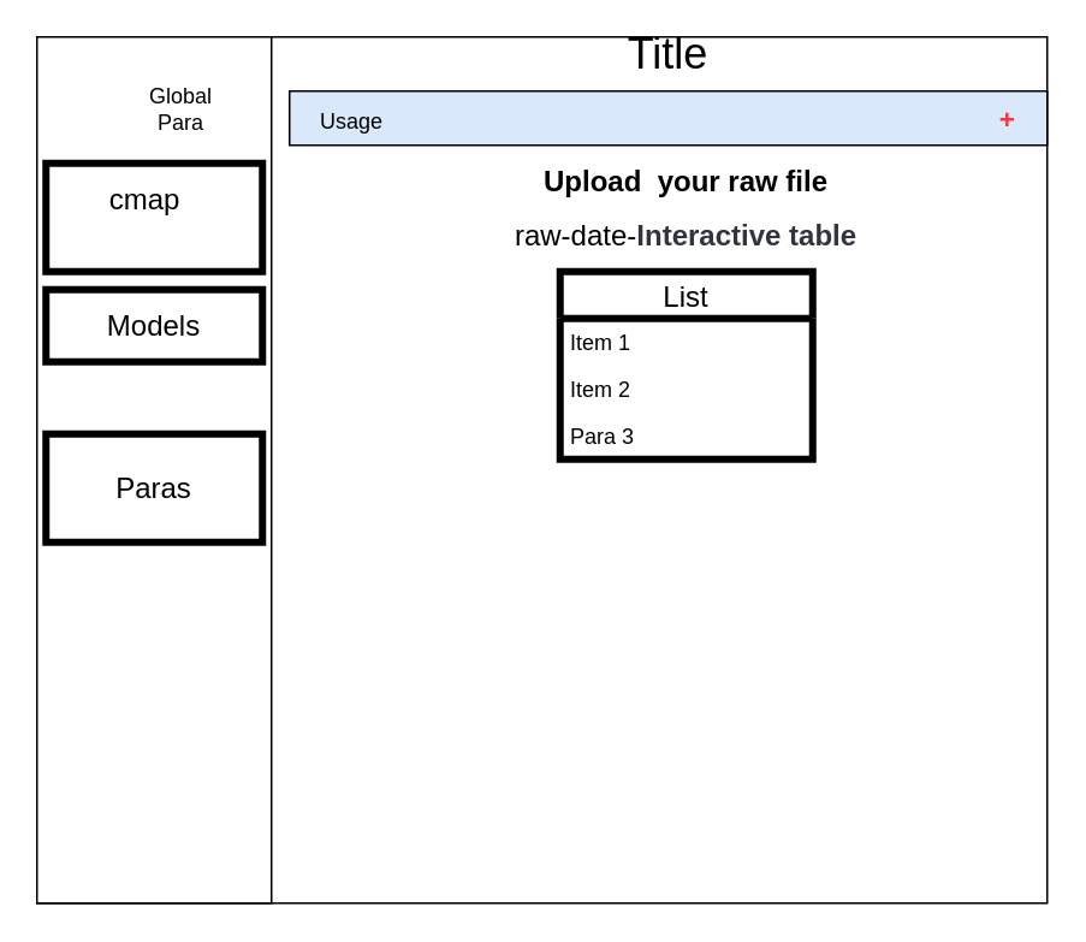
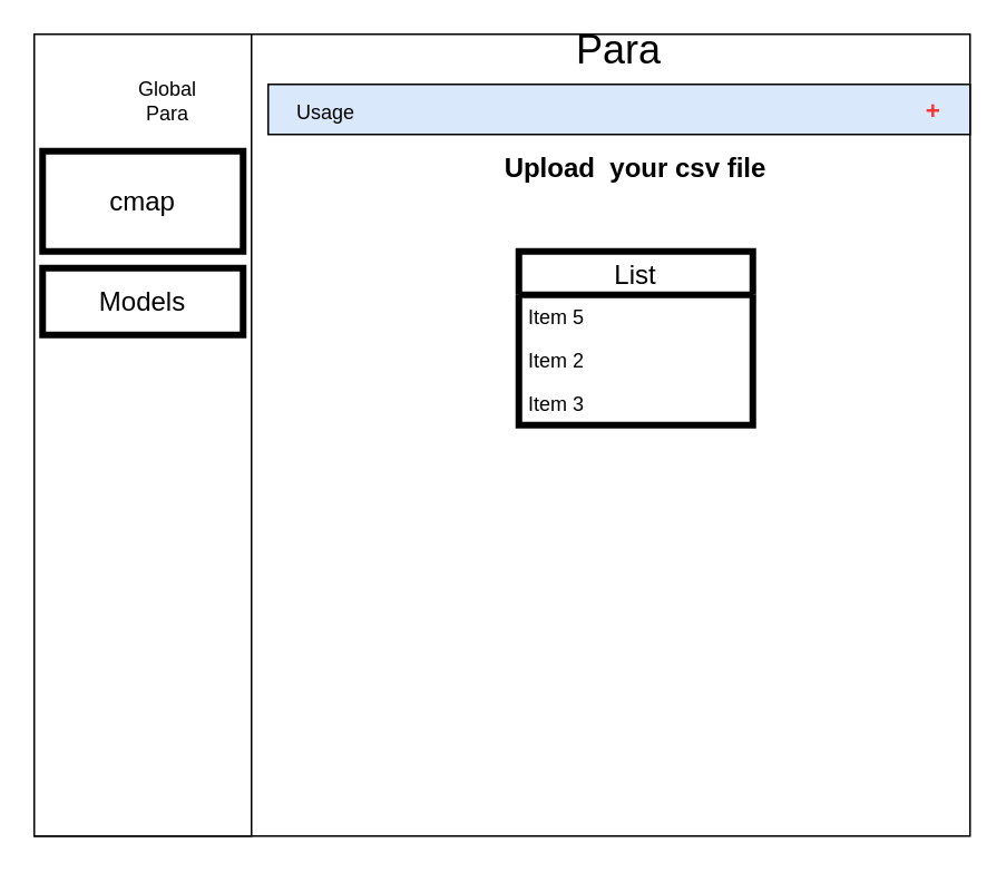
  <mxCell id="0" />
  <mxCell id="1" parent="0" />
  <mxCell id="2" value="" style="rounded=0;whiteSpace=wrap;html=1;" parent="1" vertex="1"><mxGeometry y="20" width="560" height="480" as="geometry" x="20" /></mxCell>
- <mxCell id="3" value="Upload&amp;nbsp; your raw file" style="text;html=1;strokeColor=none;fillColor=none;align=center;verticalAlign=middle;whiteSpace=wrap;rounded=0;fontStyle=1;fontSize=16;" parent="1" vertex="1"><mxGeometry x="280" y="90" width="200" height="20" as="geometry" /></mxCell>
+ <mxCell id="3" value="Upload&amp;nbsp; your csv file" style="text;html=1;strokeColor=none;fillColor=none;align=center;verticalAlign=middle;whiteSpace=wrap;rounded=0;fontStyle=1;fontSize=16;" parent="1" vertex="1"><mxGeometry x="280" y="90" width="200" height="20" as="geometry" /></mxCell>
  <mxCell id="4" value="" style="rounded=0;whiteSpace=wrap;html=1;" parent="1" vertex="1"><mxGeometry y="20" width="130" height="480" as="geometry" x="20" /></mxCell>
  <mxCell id="5" value="Global Para" style="text;html=1;strokeColor=none;fillColor=none;align=center;verticalAlign=middle;whiteSpace=wrap;rounded=0;" parent="1" vertex="1"><mxGeometry x="80" y="50" width="40" height="20" as="geometry" /></mxCell>
- <mxCell id="6" value="&lt;font style=&quot;font-size: 16px;&quot;&gt;raw-date-&lt;span style=&quot;color: rgb(49, 51, 63); font-family: &amp;quot;source sans pro&amp;quot;, sans-serif; font-weight: 700; background-color: rgb(255, 255, 255); font-size: 16px;&quot;&gt;Interactive table&lt;/span&gt;&lt;/font&gt;" style="text;html=1;strokeColor=none;fillColor=none;align=center;verticalAlign=middle;whiteSpace=wrap;rounded=0;fontSize=16;" parent="1" vertex="1"><mxGeometry x="260" y="120" width="240" height="20" as="geometry" /></mxCell>
  <mxCell id="7" value="Usage&amp;nbsp; &amp;nbsp; &amp;nbsp; &amp;nbsp; &amp;nbsp; &amp;nbsp; &amp;nbsp; &amp;nbsp; &amp;nbsp; &amp;nbsp; &amp;nbsp; &amp;nbsp; &amp;nbsp; &amp;nbsp; &amp;nbsp; &amp;nbsp; &amp;nbsp; &amp;nbsp; &amp;nbsp; &amp;nbsp; &amp;nbsp; &amp;nbsp; &amp;nbsp; &amp;nbsp; &amp;nbsp; &amp;nbsp; &amp;nbsp; &amp;nbsp; &amp;nbsp; &amp;nbsp; &amp;nbsp; &amp;nbsp; &amp;nbsp; &amp;nbsp; &amp;nbsp; &amp;nbsp; &amp;nbsp; &amp;nbsp; &amp;nbsp; &amp;nbsp; &amp;nbsp; &amp;nbsp; &amp;nbsp; &amp;nbsp; &amp;nbsp; &amp;nbsp; &amp;nbsp; &amp;nbsp; &amp;nbsp; &amp;nbsp; &lt;font style=&quot;font-size: 15px&quot;&gt;&amp;nbsp; &lt;b&gt;&lt;font color=&quot;#ff3333&quot;&gt;+&lt;/font&gt;&lt;/b&gt;&lt;/font&gt;" style="rounded=0;whiteSpace=wrap;html=1;fillColor=#dae8fc;" vertex="1" parent="1"><mxGeometry x="160" y="50" width="420" height="30" as="geometry" /></mxCell>
- <mxCell id="8" value="Title" style="text;html=1;strokeColor=none;fillColor=none;align=center;verticalAlign=middle;whiteSpace=wrap;rounded=0;strokeWidth=4;fontSize=24;" vertex="1" parent="1"><mxGeometry x="350" y="20" width="40" height="20" as="geometry" /></mxCell>
+ <mxCell id="8" value="Para" style="text;html=1;strokeColor=none;fillColor=none;align=center;verticalAlign=middle;whiteSpace=wrap;rounded=0;strokeWidth=4;fontSize=24;" vertex="1" parent="1"><mxGeometry x="350" y="20" width="40" height="20" as="geometry" /></mxCell>
  <mxCell id="9" value="" style="rounded=0;whiteSpace=wrap;html=1;strokeWidth=4;fontSize=16;" vertex="1" parent="1"><mxGeometry x="25" y="90" width="120" height="60" as="geometry" /></mxCell>
- <mxCell id="10" value="cmap" style="text;html=1;strokeColor=none;fillColor=none;align=center;verticalAlign=middle;whiteSpace=wrap;rounded=0;fontSize=16;" vertex="1" parent="1"><mxGeometry x="60" y="100" width="40" height="20" as="geometry" /></mxCell>
+ <mxCell id="10" value="cmap" style="text;html=1;strokeColor=none;fillColor=none;align=center;verticalAlign=middle;whiteSpace=wrap;rounded=0;fontSize=16;" vertex="1" parent="1"><mxGeometry x="65" y="110" width="40" height="20" as="geometry" /></mxCell>
  <mxCell id="11" value="Models" style="rounded=0;whiteSpace=wrap;html=1;strokeWidth=4;fontSize=16;" vertex="1" parent="1"><mxGeometry x="25" y="160" width="120" height="40" as="geometry" /></mxCell>
- <mxCell id="12" value="Paras" style="rounded=0;whiteSpace=wrap;html=1;strokeWidth=4;fontSize=16;" vertex="1" parent="1"><mxGeometry x="25" y="240" width="120" height="60" as="geometry" /></mxCell>
  <mxCell id="13" value="List" style="swimlane;fontStyle=0;childLayout=stackLayout;horizontal=1;startSize=26;fillColor=none;horizontalStack=0;resizeParent=1;resizeParentMax=0;resizeLast=0;collapsible=1;marginBottom=0;strokeWidth=4;fontSize=16;" vertex="1" parent="1"><mxGeometry x="310" y="150" width="140" height="104" as="geometry" /></mxCell>
- <mxCell id="14" value="Item 1" style="text;strokeColor=none;fillColor=none;align=left;verticalAlign=top;spacingLeft=4;spacingRight=4;overflow=hidden;rotatable=0;points=[[0,0.5],[1,0.5]];portConstraint=eastwest;" vertex="1" parent="13"><mxGeometry y="26" width="140" height="26" as="geometry" /></mxCell>
+ <mxCell id="14" value="Item 5" style="text;strokeColor=none;fillColor=none;align=left;verticalAlign=top;spacingLeft=4;spacingRight=4;overflow=hidden;rotatable=0;points=[[0,0.5],[1,0.5]];portConstraint=eastwest;" vertex="1" parent="13"><mxGeometry y="26" width="140" height="26" as="geometry" /></mxCell>
  <mxCell id="15" value="Item 2" style="text;strokeColor=none;fillColor=none;align=left;verticalAlign=top;spacingLeft=4;spacingRight=4;overflow=hidden;rotatable=0;points=[[0,0.5],[1,0.5]];portConstraint=eastwest;" vertex="1" parent="13"><mxGeometry y="52" width="140" height="26" as="geometry" /></mxCell>
- <mxCell id="16" value="Para 3" style="text;strokeColor=none;fillColor=none;align=left;verticalAlign=top;spacingLeft=4;spacingRight=4;overflow=hidden;rotatable=0;points=[[0,0.5],[1,0.5]];portConstraint=eastwest;" vertex="1" parent="13"><mxGeometry y="78" width="140" height="26" as="geometry" /></mxCell>
+ <mxCell id="16" value="Item 3" style="text;strokeColor=none;fillColor=none;align=left;verticalAlign=top;spacingLeft=4;spacingRight=4;overflow=hidden;rotatable=0;points=[[0,0.5],[1,0.5]];portConstraint=eastwest;" vertex="1" parent="13"><mxGeometry y="78" width="140" height="26" as="geometry" /></mxCell>
